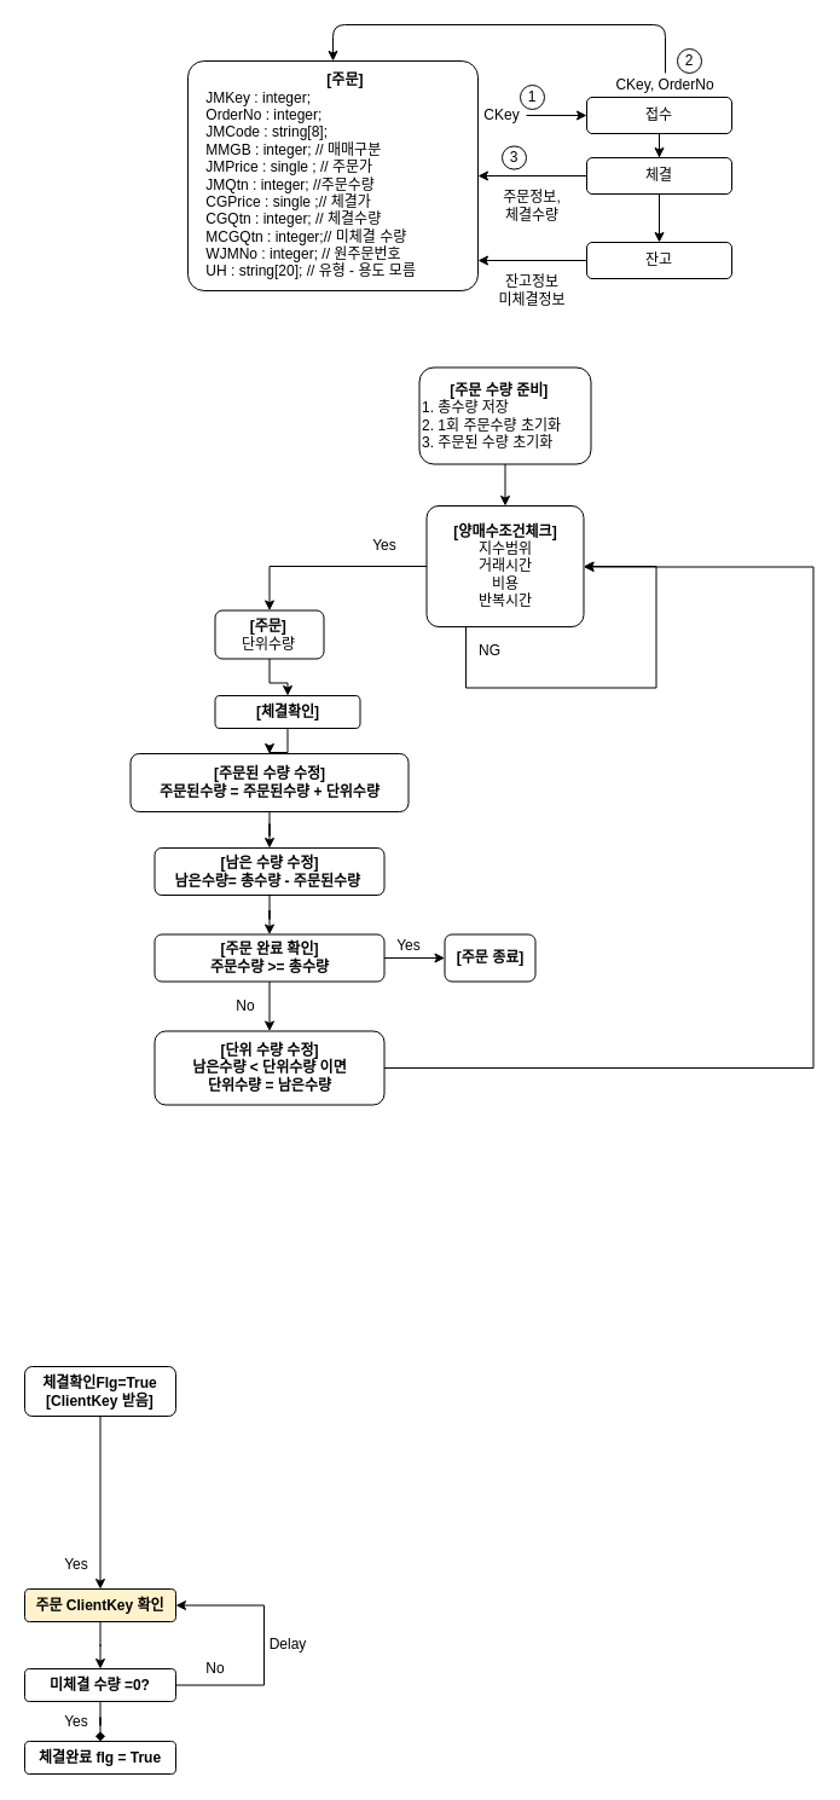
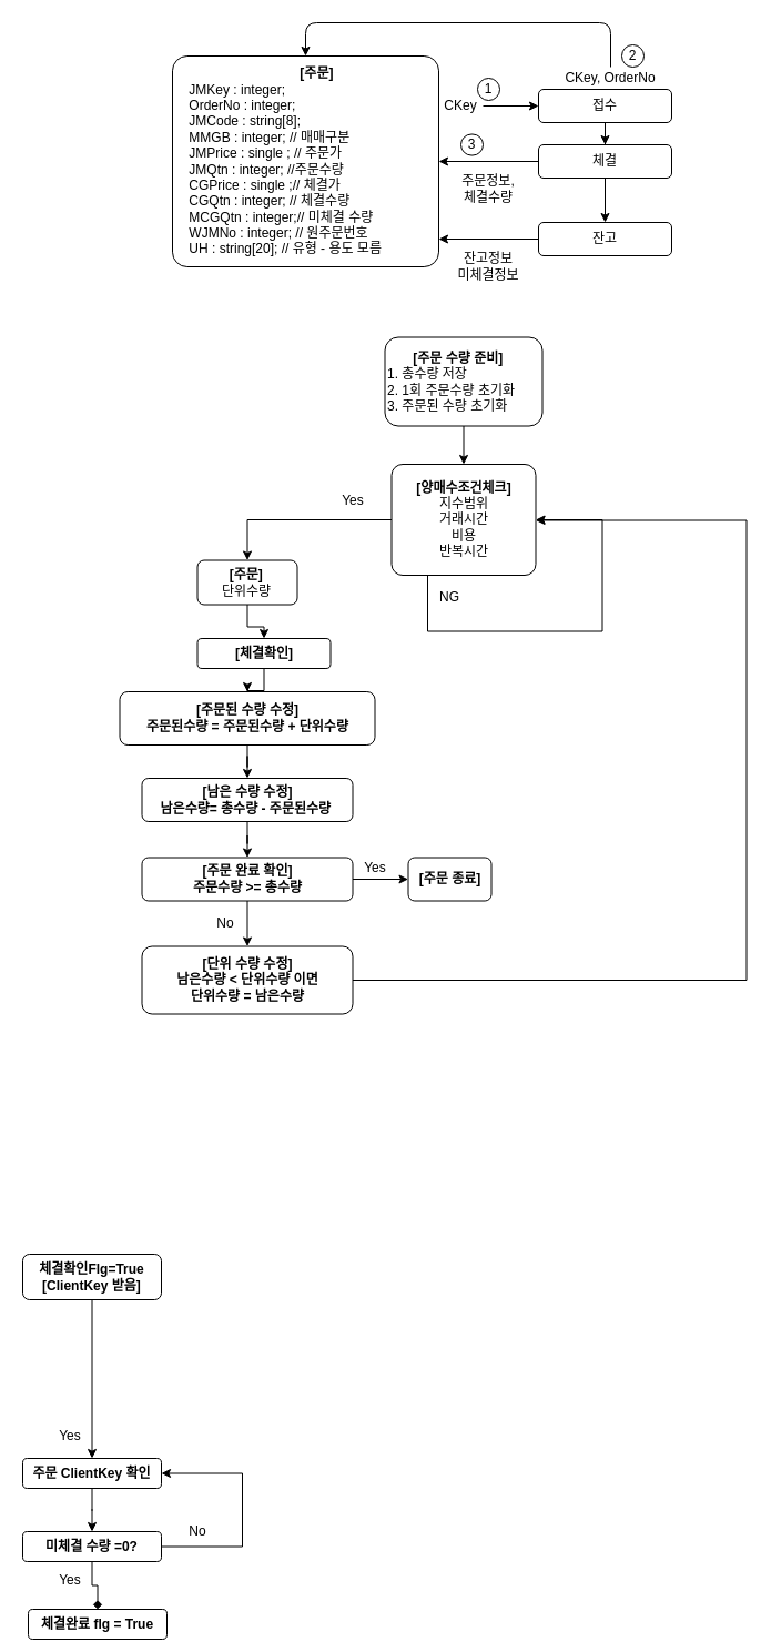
  <mxCell id="0" />
  <mxCell id="1" parent="0" />
  <mxCell id="2" value="&amp;nbsp; &amp;nbsp; &amp;nbsp; &amp;nbsp; &amp;nbsp; &amp;nbsp; &amp;nbsp; &amp;nbsp; &amp;nbsp; &amp;nbsp; &amp;nbsp; &amp;nbsp; &amp;nbsp; &amp;nbsp; &amp;nbsp; &amp;nbsp; &amp;nbsp; &lt;b&gt;[주문]&lt;/b&gt;&lt;br&gt;&lt;div&gt;&amp;nbsp; &amp;nbsp; JMKey : integer;&lt;/div&gt;&lt;div&gt;&amp;nbsp; &amp;nbsp; OrderNo : integer;&lt;/div&gt;&lt;div&gt;&amp;nbsp; &amp;nbsp; JMCode : string[8];&lt;/div&gt;&lt;div&gt;&amp;nbsp; &amp;nbsp; MMGB : integer; // 매매구분&lt;/div&gt;&lt;div&gt;&amp;nbsp; &amp;nbsp; JMPrice : single ; // 주문가&lt;/div&gt;&lt;div&gt;&amp;nbsp; &amp;nbsp; JMQtn : integer; //주문수량&lt;/div&gt;&lt;div&gt;&amp;nbsp; &amp;nbsp; CGPrice : single ;// 체결가&lt;/div&gt;&lt;div&gt;&amp;nbsp; &amp;nbsp; CGQtn : integer; // 체결수량&lt;/div&gt;&lt;div&gt;&amp;nbsp; &amp;nbsp; MCGQtn : integer;// 미체결 수량&lt;/div&gt;&lt;div&gt;&amp;nbsp; &amp;nbsp; WJMNo : integer; // 원주문번호&lt;/div&gt;&lt;div&gt;&amp;nbsp; &amp;nbsp; UH : string[20]; // 유형 - 용도 모름&lt;/div&gt;" style="rounded=1;whiteSpace=wrap;html=1;arcSize=7;align=left;" vertex="1" parent="1"><mxGeometry x="155" y="50" width="240" height="190" as="geometry" /></mxCell>
  <mxCell id="3" value="" style="edgeStyle=orthogonalEdgeStyle;rounded=0;orthogonalLoop=1;jettySize=auto;html=1;" edge="1" parent="1" source="4" target="11"><mxGeometry relative="1" as="geometry" /></mxCell>
  <mxCell id="4" value="접수" style="rounded=1;whiteSpace=wrap;html=1;" vertex="1" parent="1"><mxGeometry x="485" y="80" width="120" height="30" as="geometry" /></mxCell>
  <mxCell id="5" value="" style="endArrow=classic;html=1;entryX=0;entryY=0.5;entryDx=0;entryDy=0;exitX=1;exitY=0.5;exitDx=0;exitDy=0;" edge="1" parent="1" source="6" target="4"><mxGeometry width="50" height="50" relative="1" as="geometry"><mxPoint x="275" y="180" as="sourcePoint" /><mxPoint x="325" y="130" as="targetPoint" /></mxGeometry></mxCell>
  <mxCell id="6" value="CKey" style="text;html=1;strokeColor=none;fillColor=none;align=center;verticalAlign=middle;whiteSpace=wrap;rounded=0;" vertex="1" parent="1"><mxGeometry x="395" y="85" width="40" height="20" as="geometry" /></mxCell>
  <mxCell id="7" value="" style="edgeStyle=segmentEdgeStyle;endArrow=classic;html=1;exitX=0.5;exitY=0;exitDx=0;exitDy=0;entryX=0.5;entryY=0;entryDx=0;entryDy=0;" edge="1" parent="1" source="8" target="2"><mxGeometry width="50" height="50" relative="1" as="geometry"><mxPoint x="395" y="110" as="sourcePoint" /><mxPoint x="185" y="60" as="targetPoint" /><Array as="points"><mxPoint x="550" y="20" /><mxPoint x="275" y="20" /></Array></mxGeometry></mxCell>
  <mxCell id="8" value="CKey, OrderNo" style="text;html=1;strokeColor=none;fillColor=none;align=center;verticalAlign=middle;whiteSpace=wrap;rounded=0;" vertex="1" parent="1"><mxGeometry x="505" y="60" width="90" height="20" as="geometry" /></mxCell>
  <mxCell id="9" value="" style="edgeStyle=orthogonalEdgeStyle;rounded=0;orthogonalLoop=1;jettySize=auto;html=1;" edge="1" parent="1" source="11"><mxGeometry relative="1" as="geometry"><mxPoint x="395" y="145" as="targetPoint" /></mxGeometry></mxCell>
  <mxCell id="10" value="" style="edgeStyle=orthogonalEdgeStyle;rounded=0;orthogonalLoop=1;jettySize=auto;html=1;" edge="1" parent="1" source="11" target="13"><mxGeometry relative="1" as="geometry" /></mxCell>
  <mxCell id="11" value="체결" style="rounded=1;whiteSpace=wrap;html=1;" vertex="1" parent="1"><mxGeometry x="485" y="130" width="120" height="30" as="geometry" /></mxCell>
  <mxCell id="12" value="" style="edgeStyle=orthogonalEdgeStyle;rounded=0;orthogonalLoop=1;jettySize=auto;html=1;" edge="1" parent="1" source="13"><mxGeometry relative="1" as="geometry"><mxPoint x="395" y="215" as="targetPoint" /></mxGeometry></mxCell>
  <mxCell id="13" value="잔고" style="rounded=1;whiteSpace=wrap;html=1;" vertex="1" parent="1"><mxGeometry x="485" y="200" width="120" height="30" as="geometry" /></mxCell>
  <mxCell id="14" value="주문정보,&lt;br&gt;체결수량" style="text;html=1;strokeColor=none;fillColor=none;align=center;verticalAlign=middle;whiteSpace=wrap;rounded=0;" vertex="1" parent="1"><mxGeometry x="405" y="150" width="70" height="40" as="geometry" /></mxCell>
  <mxCell id="15" value="잔고정보&lt;br&gt;미체결정보" style="text;html=1;strokeColor=none;fillColor=none;align=center;verticalAlign=middle;whiteSpace=wrap;rounded=0;" vertex="1" parent="1"><mxGeometry x="405" y="220" width="70" height="40" as="geometry" /></mxCell>
  <mxCell id="16" value="1" style="text;html=1;strokeColor=#000000;fillColor=none;align=center;verticalAlign=middle;whiteSpace=wrap;rounded=1;arcSize=50;comic=0;shadow=0;glass=0;" vertex="1" parent="1"><mxGeometry x="430" y="70" width="20" height="20" as="geometry" /></mxCell>
  <mxCell id="17" value="2" style="text;html=1;strokeColor=#000000;fillColor=none;align=center;verticalAlign=middle;whiteSpace=wrap;rounded=1;arcSize=50;comic=0;shadow=0;glass=0;" vertex="1" parent="1"><mxGeometry x="560" y="40" width="20" height="20" as="geometry" /></mxCell>
  <mxCell id="18" value="3" style="text;html=1;strokeColor=#000000;fillColor=none;align=center;verticalAlign=middle;whiteSpace=wrap;rounded=1;arcSize=50;comic=0;shadow=0;glass=0;" vertex="1" parent="1"><mxGeometry x="415" y="120.5" width="20" height="19" as="geometry" /></mxCell>
  <mxCell id="19" style="edgeStyle=orthogonalEdgeStyle;rounded=0;orthogonalLoop=1;jettySize=auto;html=1;exitX=0.25;exitY=1;exitDx=0;exitDy=0;entryX=1;entryY=0.5;entryDx=0;entryDy=0;" edge="1" parent="1" source="21" target="21"><mxGeometry relative="1" as="geometry"><mxPoint x="482.5" y="453.5" as="targetPoint" /><Array as="points"><mxPoint x="385.5" y="568.5" /><mxPoint x="542.5" y="568.5" /><mxPoint x="542.5" y="468.5" /></Array></mxGeometry></mxCell>
  <mxCell id="20" style="edgeStyle=orthogonalEdgeStyle;rounded=0;orthogonalLoop=1;jettySize=auto;html=1;exitX=0;exitY=0.5;exitDx=0;exitDy=0;entryX=0.5;entryY=0;entryDx=0;entryDy=0;" edge="1" parent="1" source="21" target="26"><mxGeometry relative="1" as="geometry" /></mxCell>
  <mxCell id="21" value="&lt;b&gt;[양매수조건체크]&lt;/b&gt;&lt;br&gt;지수범위&lt;br&gt;거래시간&lt;br&gt;비용&lt;br&gt;반복시간" style="rounded=1;whiteSpace=wrap;html=1;shadow=0;glass=0;comic=0;strokeColor=#000000;align=center;arcSize=10;" vertex="1" parent="1"><mxGeometry x="352.5" y="418" width="130" height="100" as="geometry" /></mxCell>
  <mxCell id="22" value="Yes" style="text;html=1;strokeColor=none;fillColor=none;align=center;verticalAlign=middle;whiteSpace=wrap;rounded=0;shadow=0;glass=0;comic=0;" vertex="1" parent="1"><mxGeometry x="297.5" y="441" width="40" height="20" as="geometry" /></mxCell>
  <mxCell id="23" value="NG" style="text;html=1;strokeColor=none;fillColor=none;align=center;verticalAlign=middle;whiteSpace=wrap;rounded=0;shadow=0;glass=0;comic=0;" vertex="1" parent="1"><mxGeometry x="385" y="528" width="40" height="20" as="geometry" /></mxCell>
  <mxCell id="24" value="&lt;b&gt;&amp;nbsp; &amp;nbsp; &amp;nbsp; &amp;nbsp;[주문 수량 준비]&lt;/b&gt;&lt;br&gt;1. 총수량 저장&lt;br&gt;2. 1회 주문수량 초기화&lt;br&gt;3. 주문된 수량 초기화" style="rounded=1;whiteSpace=wrap;html=1;shadow=0;glass=0;comic=0;strokeColor=#000000;align=left;" vertex="1" parent="1"><mxGeometry x="346.5" y="303.5" width="142" height="80" as="geometry" /></mxCell>
  <mxCell id="25" value="" style="edgeStyle=orthogonalEdgeStyle;rounded=0;orthogonalLoop=1;jettySize=auto;html=1;" edge="1" parent="1" source="26" target="28"><mxGeometry relative="1" as="geometry" /></mxCell>
  <mxCell id="26" value="&lt;b&gt;&amp;nbsp; &amp;nbsp; &amp;nbsp; &amp;nbsp; [주문]&lt;/b&gt;&lt;br&gt;&amp;nbsp; &amp;nbsp; &amp;nbsp; 단위수량" style="rounded=1;whiteSpace=wrap;html=1;shadow=0;glass=0;comic=0;strokeColor=#000000;align=left;" vertex="1" parent="1"><mxGeometry x="177.5" y="504.5" width="90" height="40" as="geometry" /></mxCell>
  <mxCell id="27" value="" style="edgeStyle=orthogonalEdgeStyle;rounded=0;orthogonalLoop=1;jettySize=auto;html=1;" edge="1" parent="1" source="28" target="30"><mxGeometry relative="1" as="geometry" /></mxCell>
  <mxCell id="28" value="&lt;b&gt;[체결확인]&lt;/b&gt;" style="rounded=1;whiteSpace=wrap;html=1;shadow=0;glass=0;comic=0;strokeColor=#000000;align=center;" vertex="1" parent="1"><mxGeometry x="177.5" y="575" width="120" height="27" as="geometry" /></mxCell>
  <mxCell id="29" value="" style="edgeStyle=orthogonalEdgeStyle;rounded=0;orthogonalLoop=1;jettySize=auto;html=1;" edge="1" parent="1" source="30" target="32"><mxGeometry relative="1" as="geometry" /></mxCell>
  <mxCell id="30" value="&lt;b&gt;[주문된 수량 수정]&lt;br&gt;주문된수량 = 주문된수량 + 단위수량&lt;br&gt;&lt;/b&gt;" style="rounded=1;whiteSpace=wrap;html=1;shadow=0;glass=0;comic=0;strokeColor=#000000;align=center;" vertex="1" parent="1"><mxGeometry x="107.5" y="623" width="230" height="48" as="geometry" /></mxCell>
  <mxCell id="31" value="" style="edgeStyle=orthogonalEdgeStyle;rounded=0;orthogonalLoop=1;jettySize=auto;html=1;" edge="1" parent="1" source="32" target="35"><mxGeometry relative="1" as="geometry" /></mxCell>
  <mxCell id="32" value="&lt;b&gt;[남은 수량 수정]&lt;br&gt;남은수량= 총수량 - 주문된수량&amp;nbsp;&lt;br&gt;&lt;/b&gt;" style="rounded=1;whiteSpace=wrap;html=1;shadow=0;glass=0;comic=0;strokeColor=#000000;align=center;" vertex="1" parent="1"><mxGeometry x="127.5" y="701" width="190" height="39" as="geometry" /></mxCell>
  <mxCell id="33" value="" style="edgeStyle=orthogonalEdgeStyle;rounded=0;orthogonalLoop=1;jettySize=auto;html=1;" edge="1" parent="1" source="35" target="38"><mxGeometry relative="1" as="geometry" /></mxCell>
  <mxCell id="34" value="" style="edgeStyle=orthogonalEdgeStyle;rounded=0;orthogonalLoop=1;jettySize=auto;html=1;" edge="1" parent="1" source="35" target="36"><mxGeometry relative="1" as="geometry" /></mxCell>
  <mxCell id="35" value="&lt;b&gt;[주문 완료 확인]&lt;br&gt;주문수량 &amp;gt;= 총수량&lt;br&gt;&lt;/b&gt;" style="rounded=1;whiteSpace=wrap;html=1;shadow=0;glass=0;comic=0;strokeColor=#000000;align=center;" vertex="1" parent="1"><mxGeometry x="127.5" y="772.5" width="190" height="39" as="geometry" /></mxCell>
  <mxCell id="36" value="&lt;b&gt;[주문 종료]&lt;/b&gt;" style="rounded=1;whiteSpace=wrap;html=1;shadow=0;glass=0;comic=0;strokeColor=#000000;align=center;" vertex="1" parent="1"><mxGeometry x="367.5" y="772.5" width="75" height="39" as="geometry" /></mxCell>
  <mxCell id="37" style="edgeStyle=orthogonalEdgeStyle;rounded=0;orthogonalLoop=1;jettySize=auto;html=1;exitX=1;exitY=0.5;exitDx=0;exitDy=0;" edge="1" parent="1" source="38" target="21"><mxGeometry relative="1" as="geometry"><Array as="points"><mxPoint x="672.5" y="883.5" /><mxPoint x="672.5" y="468.5" /></Array></mxGeometry></mxCell>
  <mxCell id="38" value="&lt;b&gt;[단위 수량 수정]&lt;br&gt;남은수량 &amp;lt; 단위수량 이면&lt;br&gt;단위수량 = 남은수량&lt;br&gt;&lt;/b&gt;" style="rounded=1;whiteSpace=wrap;html=1;shadow=0;glass=0;comic=0;strokeColor=#000000;align=center;" vertex="1" parent="1"><mxGeometry x="127.5" y="852.5" width="190" height="61" as="geometry" /></mxCell>
  <mxCell id="39" value="" style="endArrow=classic;html=1;exitX=0.5;exitY=1;exitDx=0;exitDy=0;entryX=0.5;entryY=0;entryDx=0;entryDy=0;" edge="1" parent="1" source="24" target="21"><mxGeometry width="50" height="50" relative="1" as="geometry"><mxPoint x="207.5" y="486" as="sourcePoint" /><mxPoint x="257.5" y="436" as="targetPoint" /></mxGeometry></mxCell>
  <mxCell id="40" value="No" style="text;html=1;strokeColor=none;fillColor=none;align=center;verticalAlign=middle;whiteSpace=wrap;rounded=0;shadow=0;glass=0;comic=0;" vertex="1" parent="1"><mxGeometry x="182.5" y="822" width="40" height="20" as="geometry" /></mxCell>
  <mxCell id="41" value="Yes" style="text;html=1;strokeColor=none;fillColor=none;align=center;verticalAlign=middle;whiteSpace=wrap;rounded=0;shadow=0;glass=0;comic=0;" vertex="1" parent="1"><mxGeometry x="317.5" y="772" width="40" height="20" as="geometry" /></mxCell>
  <mxCell id="42" value="" style="edgeStyle=orthogonalEdgeStyle;rounded=0;orthogonalLoop=1;jettySize=auto;html=1;" edge="1" parent="1" source="43" target="45"><mxGeometry relative="1" as="geometry" /></mxCell>
  <mxCell id="43" value="&lt;b&gt;체결확인Flg=True&lt;br&gt;[ClientKey 받음]&lt;br&gt;&lt;/b&gt;" style="rounded=1;whiteSpace=wrap;html=1;shadow=0;glass=0;comic=0;strokeColor=#000000;align=center;" vertex="1" parent="1"><mxGeometry x="20" y="1130" width="125" height="41" as="geometry" /></mxCell>
  <mxCell id="44" value="" style="edgeStyle=orthogonalEdgeStyle;rounded=0;orthogonalLoop=1;jettySize=auto;html=1;" edge="1" parent="1" source="45" target="48"><mxGeometry relative="1" as="geometry" /></mxCell>
- <mxCell id="45" value="&lt;b&gt;주문 ClientKey 확인&lt;/b&gt;" style="rounded=1;whiteSpace=wrap;html=1;shadow=0;glass=0;comic=0;strokeColor=#000000;align=center;fillColor=#fff2cc;" vertex="1" parent="1"><mxGeometry x="20" y="1314" width="125" height="27" as="geometry" /></mxCell>
+ <mxCell id="45" value="&lt;b&gt;주문 ClientKey 확인&lt;/b&gt;" style="rounded=1;whiteSpace=wrap;html=1;shadow=0;glass=0;comic=0;strokeColor=#000000;align=center;" vertex="1" parent="1"><mxGeometry x="20" y="1314" width="125" height="27" as="geometry" /></mxCell>
  <mxCell id="46" value="" style="edgeStyle=orthogonalEdgeStyle;rounded=0;orthogonalLoop=1;jettySize=auto;html=1;endArrow=diamond;" edge="1" parent="1" source="48" target="49"><mxGeometry relative="1" as="geometry" /></mxCell>
  <mxCell id="47" style="edgeStyle=orthogonalEdgeStyle;rounded=0;orthogonalLoop=1;jettySize=auto;html=1;exitX=1;exitY=0.5;exitDx=0;exitDy=0;entryX=1;entryY=0.5;entryDx=0;entryDy=0;" edge="1" parent="1" source="48" target="45"><mxGeometry relative="1" as="geometry"><Array as="points"><mxPoint x="218" y="1394" /><mxPoint x="218" y="1328" /></Array></mxGeometry></mxCell>
  <mxCell id="48" value="&lt;b&gt;미체결 수량 =0?&lt;/b&gt;" style="rounded=1;whiteSpace=wrap;html=1;shadow=0;glass=0;comic=0;strokeColor=#000000;align=center;" vertex="1" parent="1"><mxGeometry x="20" y="1380" width="125" height="27" as="geometry" /></mxCell>
- <mxCell id="49" value="&lt;b&gt;체결완료 flg = True&lt;/b&gt;" style="rounded=1;whiteSpace=wrap;html=1;shadow=0;glass=0;comic=0;strokeColor=#000000;align=center;" vertex="1" parent="1"><mxGeometry x="20" y="1440" width="125" height="27" as="geometry" /></mxCell>
+ <mxCell id="49" value="&lt;b&gt;체결완료 flg = True&lt;/b&gt;" style="rounded=1;whiteSpace=wrap;html=1;shadow=0;glass=0;comic=0;strokeColor=#000000;align=center;" vertex="1" parent="1"><mxGeometry x="25" y="1450" width="125" height="27" as="geometry" /></mxCell>
  <mxCell id="50" value="Yes" style="text;html=1;strokeColor=none;fillColor=none;align=center;verticalAlign=middle;whiteSpace=wrap;rounded=0;shadow=0;glass=0;comic=0;" vertex="1" parent="1"><mxGeometry x="42.5" y="1284" width="40" height="20" as="geometry" /></mxCell>
  <mxCell id="51" value="Yes" style="text;html=1;strokeColor=none;fillColor=none;align=center;verticalAlign=middle;whiteSpace=wrap;rounded=0;shadow=0;glass=0;comic=0;" vertex="1" parent="1"><mxGeometry x="42.5" y="1413.5" width="40" height="20" as="geometry" /></mxCell>
  <mxCell id="52" value="No" style="text;html=1;strokeColor=none;fillColor=none;align=center;verticalAlign=middle;whiteSpace=wrap;rounded=0;shadow=0;glass=0;comic=0;" vertex="1" parent="1"><mxGeometry x="158" y="1370" width="40" height="20" as="geometry" /></mxCell>
- <mxCell id="53" value="Delay" style="text;html=1;strokeColor=none;fillColor=none;align=center;verticalAlign=middle;whiteSpace=wrap;rounded=0;shadow=0;glass=0;comic=0;" vertex="1" parent="1"><mxGeometry x="218" y="1350" width="40" height="20" as="geometry" /></mxCell>
